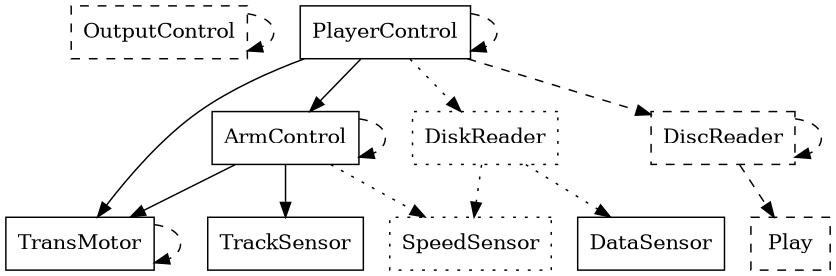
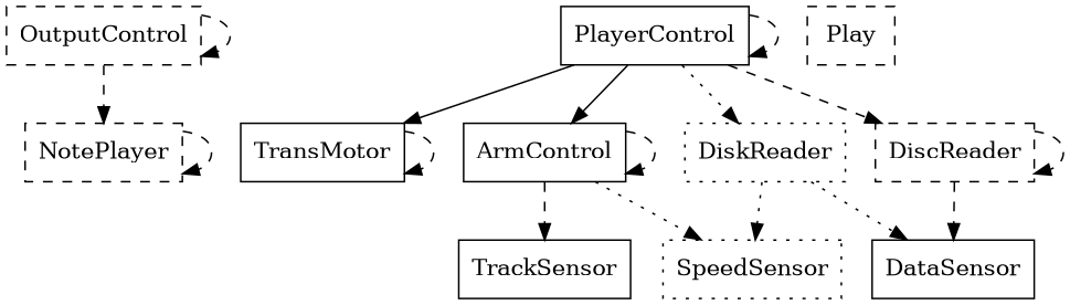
  digraph {
    compound=true
    rankdir=TB
    node [shape=box style=solid]
    edge [constraint=true style=dashed]
    OutputControl [style=dashed]
+   NotePlayer [style=dashed]
    TransMotor
    PlayerControl
    ArmControl
    DiscReader [style=dashed]
    DiskReader [style=dotted]
    TrackSensor
    SpeedSensor [style=dotted]
    DataSensor
    Play [style=dashed]
    OutputControl -> OutputControl
+   OutputControl -> NotePlayer
+   NotePlayer -> NotePlayer
    TransMotor -> TransMotor
    PlayerControl -> TransMotor [style=solid]
    PlayerControl -> PlayerControl
    PlayerControl -> ArmControl [style=solid]
    PlayerControl -> DiscReader
    PlayerControl -> DiskReader [style=dotted]
-   ArmControl -> TransMotor [style=solid]
    ArmControl -> ArmControl
-   ArmControl -> TrackSensor [style=solid]
+   ArmControl -> TrackSensor
    ArmControl -> SpeedSensor [style=dotted]
    DiscReader -> DiscReader
-   DiscReader -> Play
+   DiscReader -> DataSensor
    DiskReader -> SpeedSensor [style=dotted]
    DiskReader -> DataSensor [style=dotted]
  }
